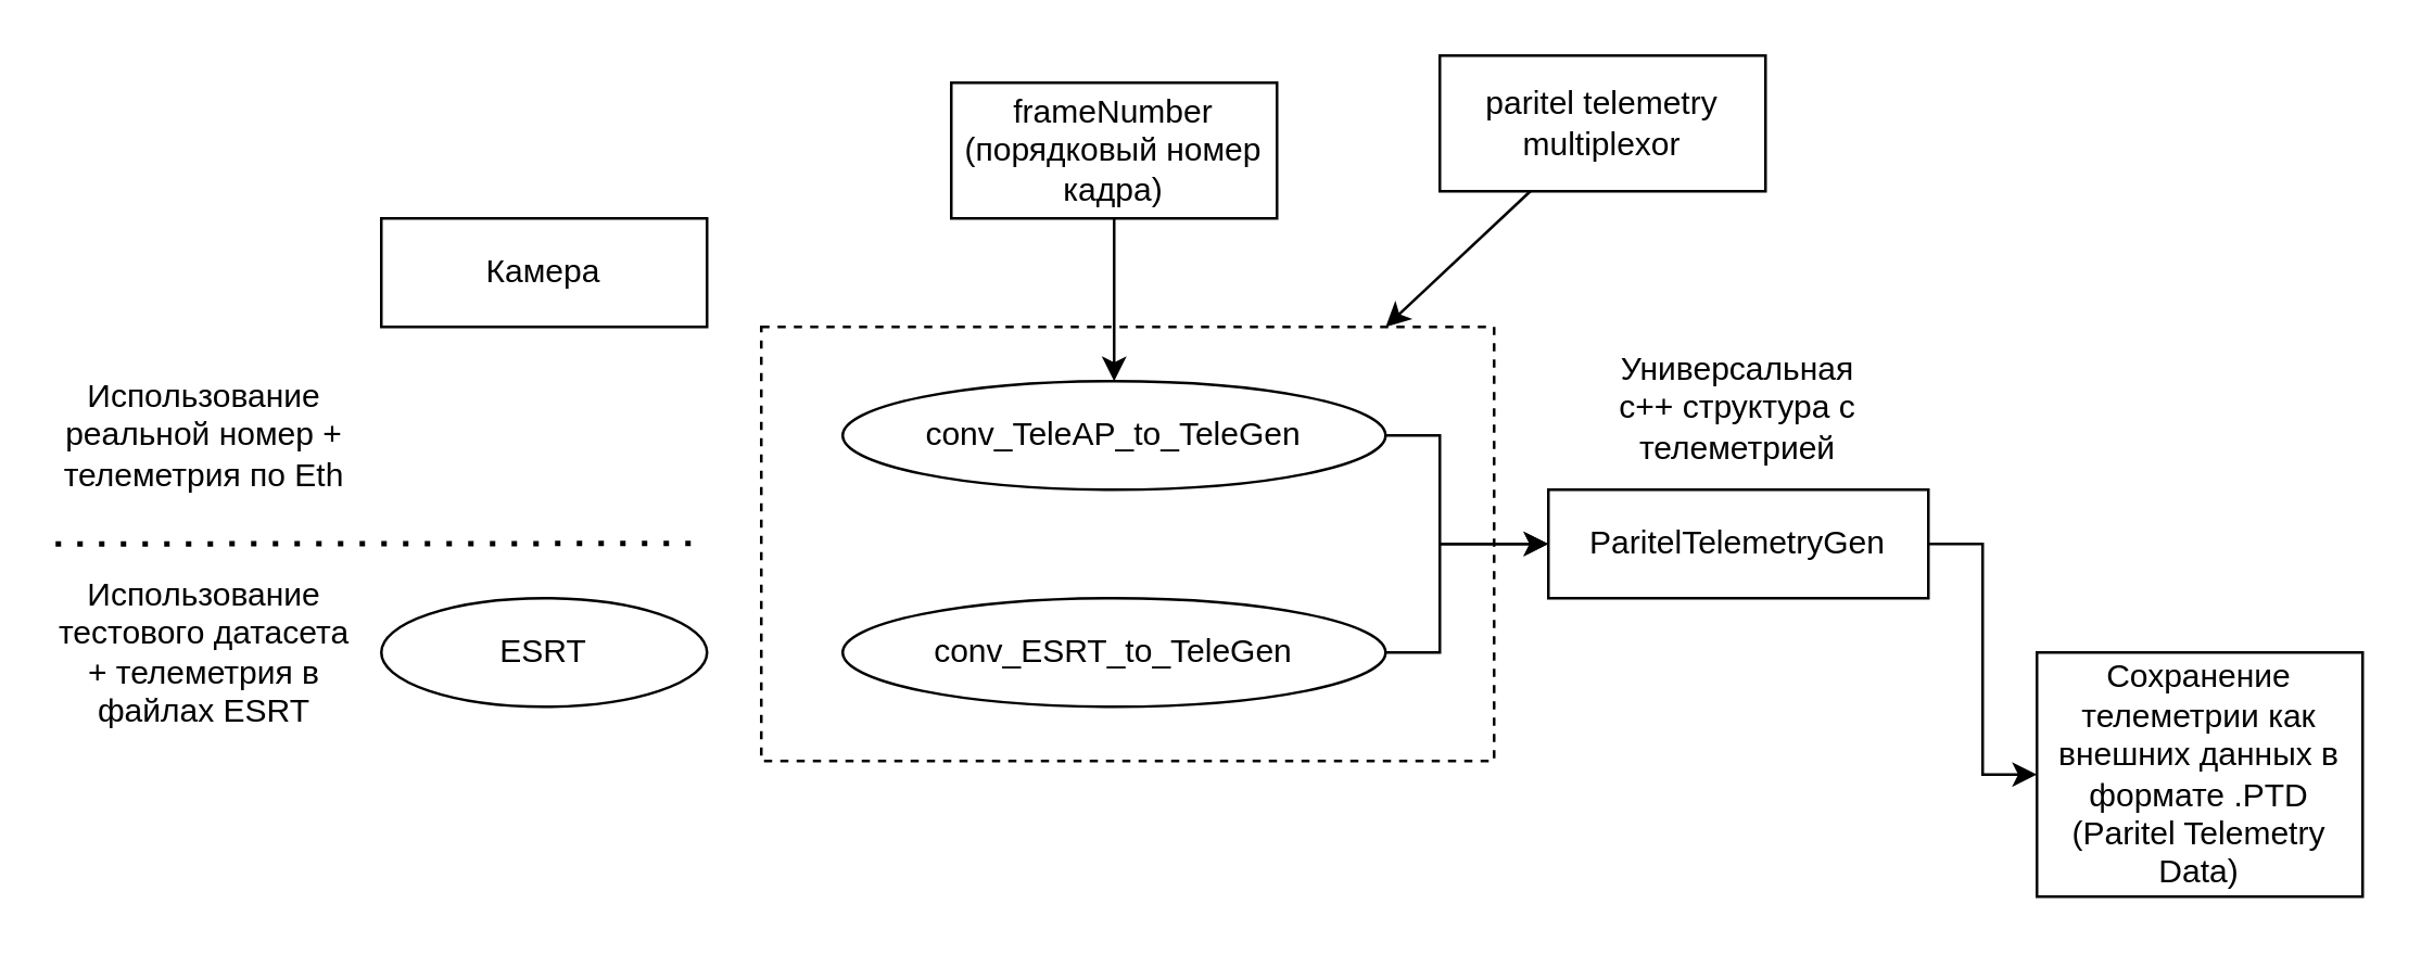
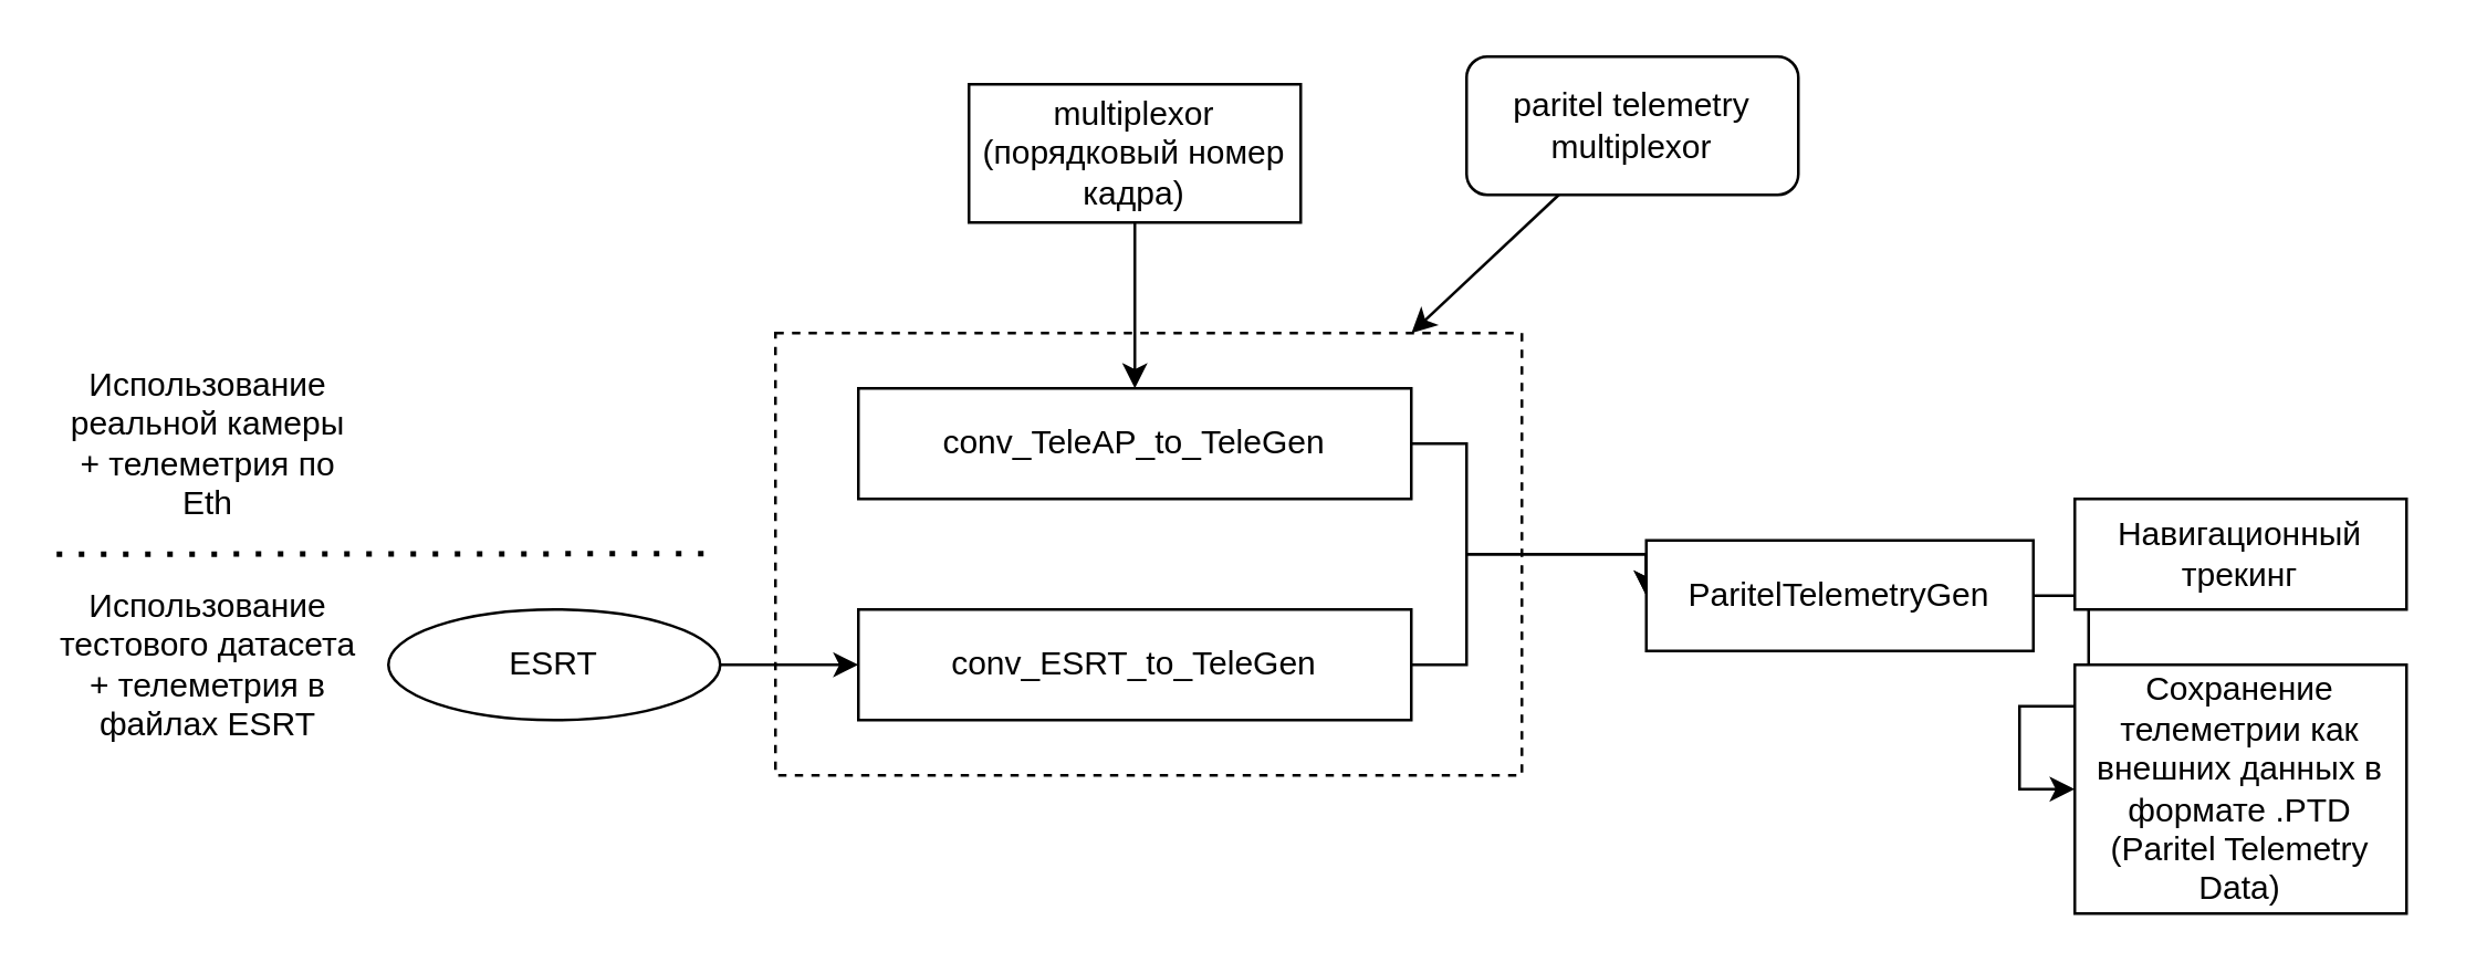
  <mxCell id="0" />
  <mxCell id="1" parent="0" />
+ <mxCell id="2" style="edgeStyle=orthogonalEdgeStyle;rounded=0;orthogonalLoop=1;jettySize=auto;html=1;entryX=0;entryY=0.5;entryDx=0;entryDy=0;" parent="1" source="3" target="7" edge="1"><mxGeometry relative="1" as="geometry" /></mxCell>
  <mxCell id="3" value="ESRT" style="ellipse;whiteSpace=wrap;html=1;" parent="1" vertex="1"><mxGeometry x="140" y="220" width="120" height="40" as="geometry" /></mxCell>
  <mxCell id="4" style="edgeStyle=orthogonalEdgeStyle;rounded=0;orthogonalLoop=1;jettySize=auto;html=1;entryX=0;entryY=0.5;entryDx=0;entryDy=0;" parent="1" source="5" target="9" edge="1"><mxGeometry relative="1" as="geometry"><Array as="points"><mxPoint x="530" y="160" /><mxPoint x="530" y="200" /></Array></mxGeometry></mxCell>
- <mxCell id="5" value="conv_TeleAP_to_TeleGen" style="ellipse;whiteSpace=wrap;html=1;" parent="1" vertex="1"><mxGeometry x="310" y="140" width="200" height="40" as="geometry" /></mxCell>
+ <mxCell id="5" value="conv_TeleAP_to_TeleGen" style="rounded=0;whiteSpace=wrap;html=1;" parent="1" vertex="1"><mxGeometry x="310" y="140" width="200" height="40" as="geometry" /></mxCell>
  <mxCell id="6" style="edgeStyle=orthogonalEdgeStyle;rounded=0;orthogonalLoop=1;jettySize=auto;html=1;entryX=0;entryY=0.5;entryDx=0;entryDy=0;" parent="1" source="7" target="9" edge="1"><mxGeometry relative="1" as="geometry"><Array as="points"><mxPoint x="530" y="240" /><mxPoint x="530" y="200" /></Array></mxGeometry></mxCell>
- <mxCell id="7" value="conv_ESRT_to_TeleGen" style="ellipse;whiteSpace=wrap;html=1;" parent="1" vertex="1"><mxGeometry x="310" y="220" width="200" height="40" as="geometry" /></mxCell>
+ <mxCell id="7" value="conv_ESRT_to_TeleGen" style="rounded=0;whiteSpace=wrap;html=1;" parent="1" vertex="1"><mxGeometry x="310" y="220" width="200" height="40" as="geometry" /></mxCell>
  <mxCell id="8" style="edgeStyle=orthogonalEdgeStyle;rounded=0;orthogonalLoop=1;jettySize=auto;html=1;entryX=0;entryY=0.5;entryDx=0;entryDy=0;" parent="1" source="9" target="11" edge="1"><mxGeometry relative="1" as="geometry" /></mxCell>
- <mxCell id="9" value="ParitelTelemetryGen" style="rounded=0;whiteSpace=wrap;html=1;" parent="1" vertex="1"><mxGeometry x="570" y="180" width="140" height="40" as="geometry" /></mxCell>
+ <mxCell id="9" value="ParitelTelemetryGen" style="rounded=0;whiteSpace=wrap;html=1;" parent="1" vertex="1"><mxGeometry x="595" y="195" width="140" height="40" as="geometry" /></mxCell>
+ <mxCell id="10" value="Навигационный трекинг" style="rounded=0;whiteSpace=wrap;html=1;" parent="1" vertex="1"><mxGeometry x="750" y="180" width="120" height="40" as="geometry" /></mxCell>
  <mxCell id="11" value="Сохранение телеметрии как внешних данных в формате .PTD (Paritel Telemetry Data)" style="rounded=0;whiteSpace=wrap;html=1;" parent="1" vertex="1"><mxGeometry x="750" y="240" width="120" height="90" as="geometry" /></mxCell>
  <mxCell id="12" value="" style="endArrow=none;dashed=1;html=1;dashPattern=1 3;strokeWidth=2;rounded=0;" parent="1" edge="1"><mxGeometry width="50" height="50" relative="1" as="geometry"><mxPoint x="20" y="200" as="sourcePoint" /><mxPoint x="260" y="199.8" as="targetPoint" /></mxGeometry></mxCell>
- <mxCell id="13" value="Использование реальной номер + телеметрия по Eth" style="text;html=1;strokeColor=none;fillColor=none;align=center;verticalAlign=middle;whiteSpace=wrap;rounded=0;" parent="1" vertex="1"><mxGeometry x="20" y="130" width="110" height="60" as="geometry" /></mxCell>
+ <mxCell id="13" value="Использование реальной камеры + телеметрия по Eth" style="text;html=1;strokeColor=none;fillColor=none;align=center;verticalAlign=middle;whiteSpace=wrap;rounded=0;" parent="1" vertex="1"><mxGeometry x="20" y="130" width="110" height="60" as="geometry" /></mxCell>
  <mxCell id="14" value="Использование тестового датасета + телеметрия в файлах ESRT" style="text;html=1;strokeColor=none;fillColor=none;align=center;verticalAlign=middle;whiteSpace=wrap;rounded=0;" parent="1" vertex="1"><mxGeometry x="20" y="210" width="110" height="60" as="geometry" /></mxCell>
- <mxCell id="15" value="Универсальная c++ структура с телеметрией" style="text;html=1;strokeColor=none;fillColor=none;align=center;verticalAlign=middle;whiteSpace=wrap;rounded=0;" parent="1" vertex="1"><mxGeometry x="585" y="120" width="110" height="60" as="geometry" /></mxCell>
  <mxCell id="16" value="" style="endArrow=classic;html=1;rounded=0;entryX=0.5;entryY=0;entryDx=0;entryDy=0;" parent="1" target="5" edge="1"><mxGeometry width="50" height="50" relative="1" as="geometry"><mxPoint x="410" y="70" as="sourcePoint" /><mxPoint x="400" y="70" as="targetPoint" /></mxGeometry></mxCell>
  <mxCell id="17" value="" style="rounded=0;whiteSpace=wrap;html=1;fillColor=none;dashed=1;" parent="1" vertex="1"><mxGeometry x="280" y="120" width="270" height="160" as="geometry" /></mxCell>
- <mxCell id="18" value="Камера" style="rounded=0;whiteSpace=wrap;html=1;" parent="1" vertex="1"><mxGeometry x="140" y="80" width="120" height="40" as="geometry" /></mxCell>
- <mxCell id="19" value="frameNumber (порядковый номер кадра)" style="rounded=0;whiteSpace=wrap;html=1;" parent="1" vertex="1"><mxGeometry x="350" y="30" width="120" height="50" as="geometry" /></mxCell>
- <mxCell id="20" value="paritel telemetry multiplexor" style="rounded=0;whiteSpace=wrap;html=1;" parent="1" vertex="1"><mxGeometry x="530" y="20" width="120" height="50" as="geometry" /></mxCell>
+ <mxCell id="19" value="multiplexor (порядковый номер кадра)" style="rounded=0;whiteSpace=wrap;html=1;" parent="1" vertex="1"><mxGeometry x="350" y="30" width="120" height="50" as="geometry" /></mxCell>
+ <mxCell id="20" value="paritel telemetry multiplexor" style="whiteSpace=wrap;html=1;rounded=1;" parent="1" vertex="1"><mxGeometry x="530" y="20" width="120" height="50" as="geometry" /></mxCell>
  <mxCell id="21" style="rounded=0;orthogonalLoop=1;jettySize=auto;html=1;entryX=0.852;entryY=0;entryDx=0;entryDy=0;entryPerimeter=0;" parent="1" source="20" target="17" edge="1"><mxGeometry relative="1" as="geometry" /></mxCell>
